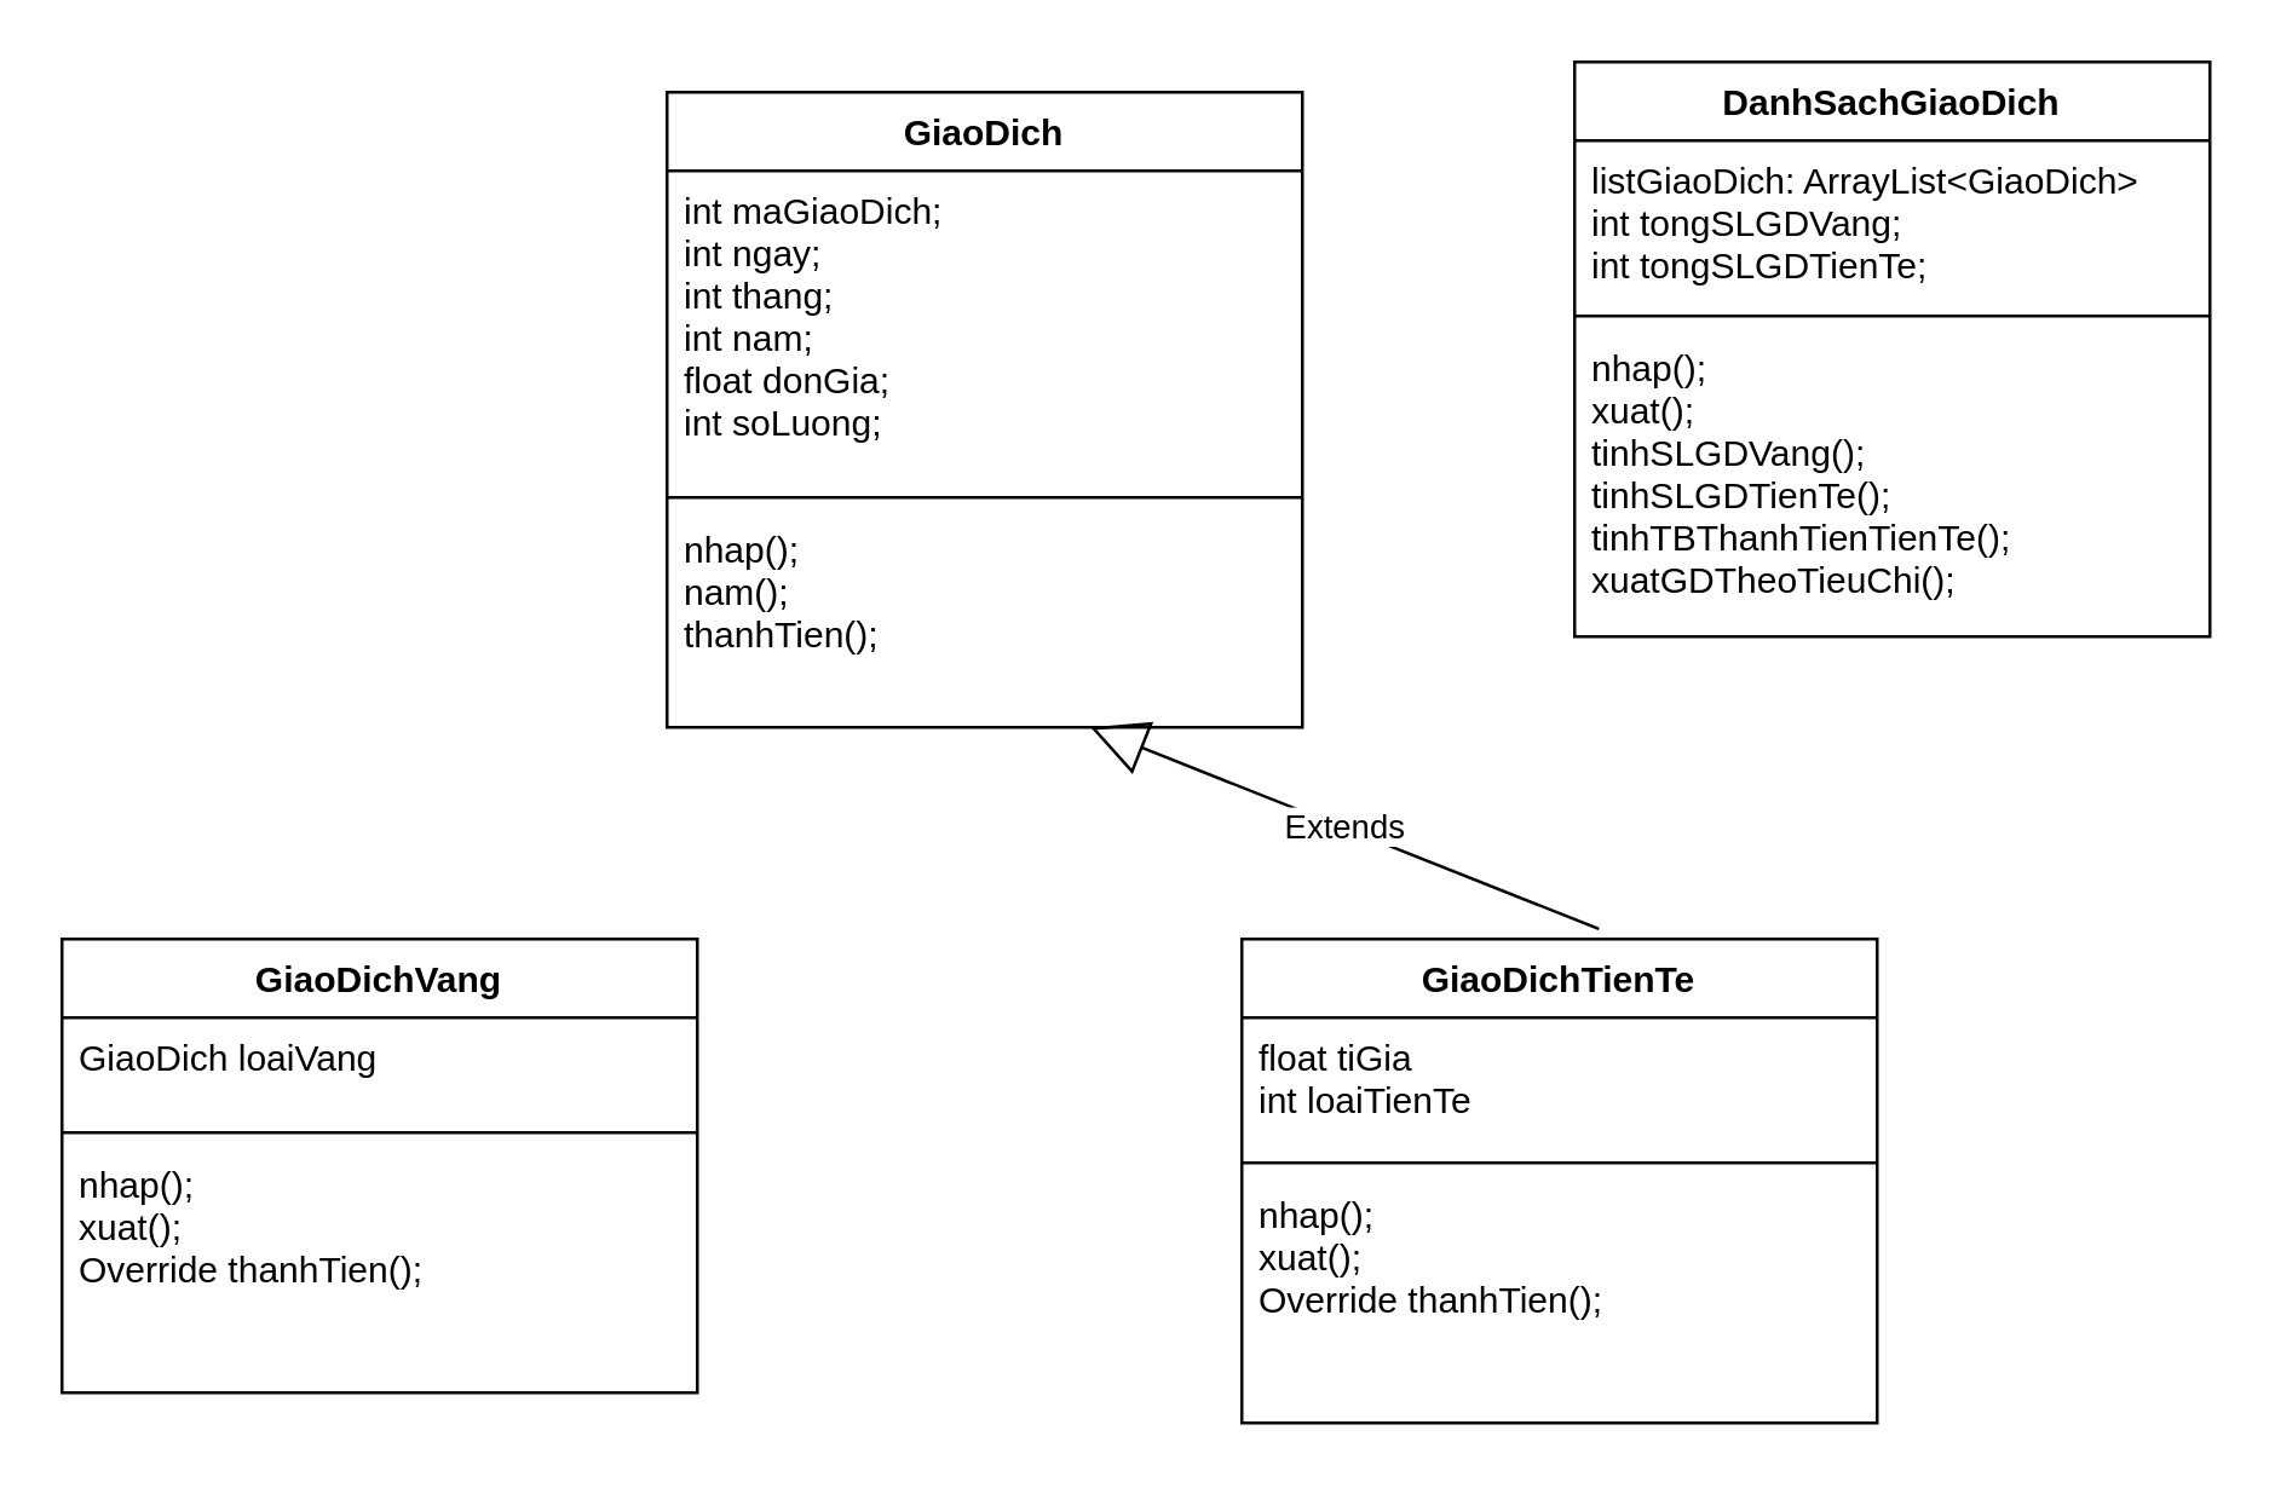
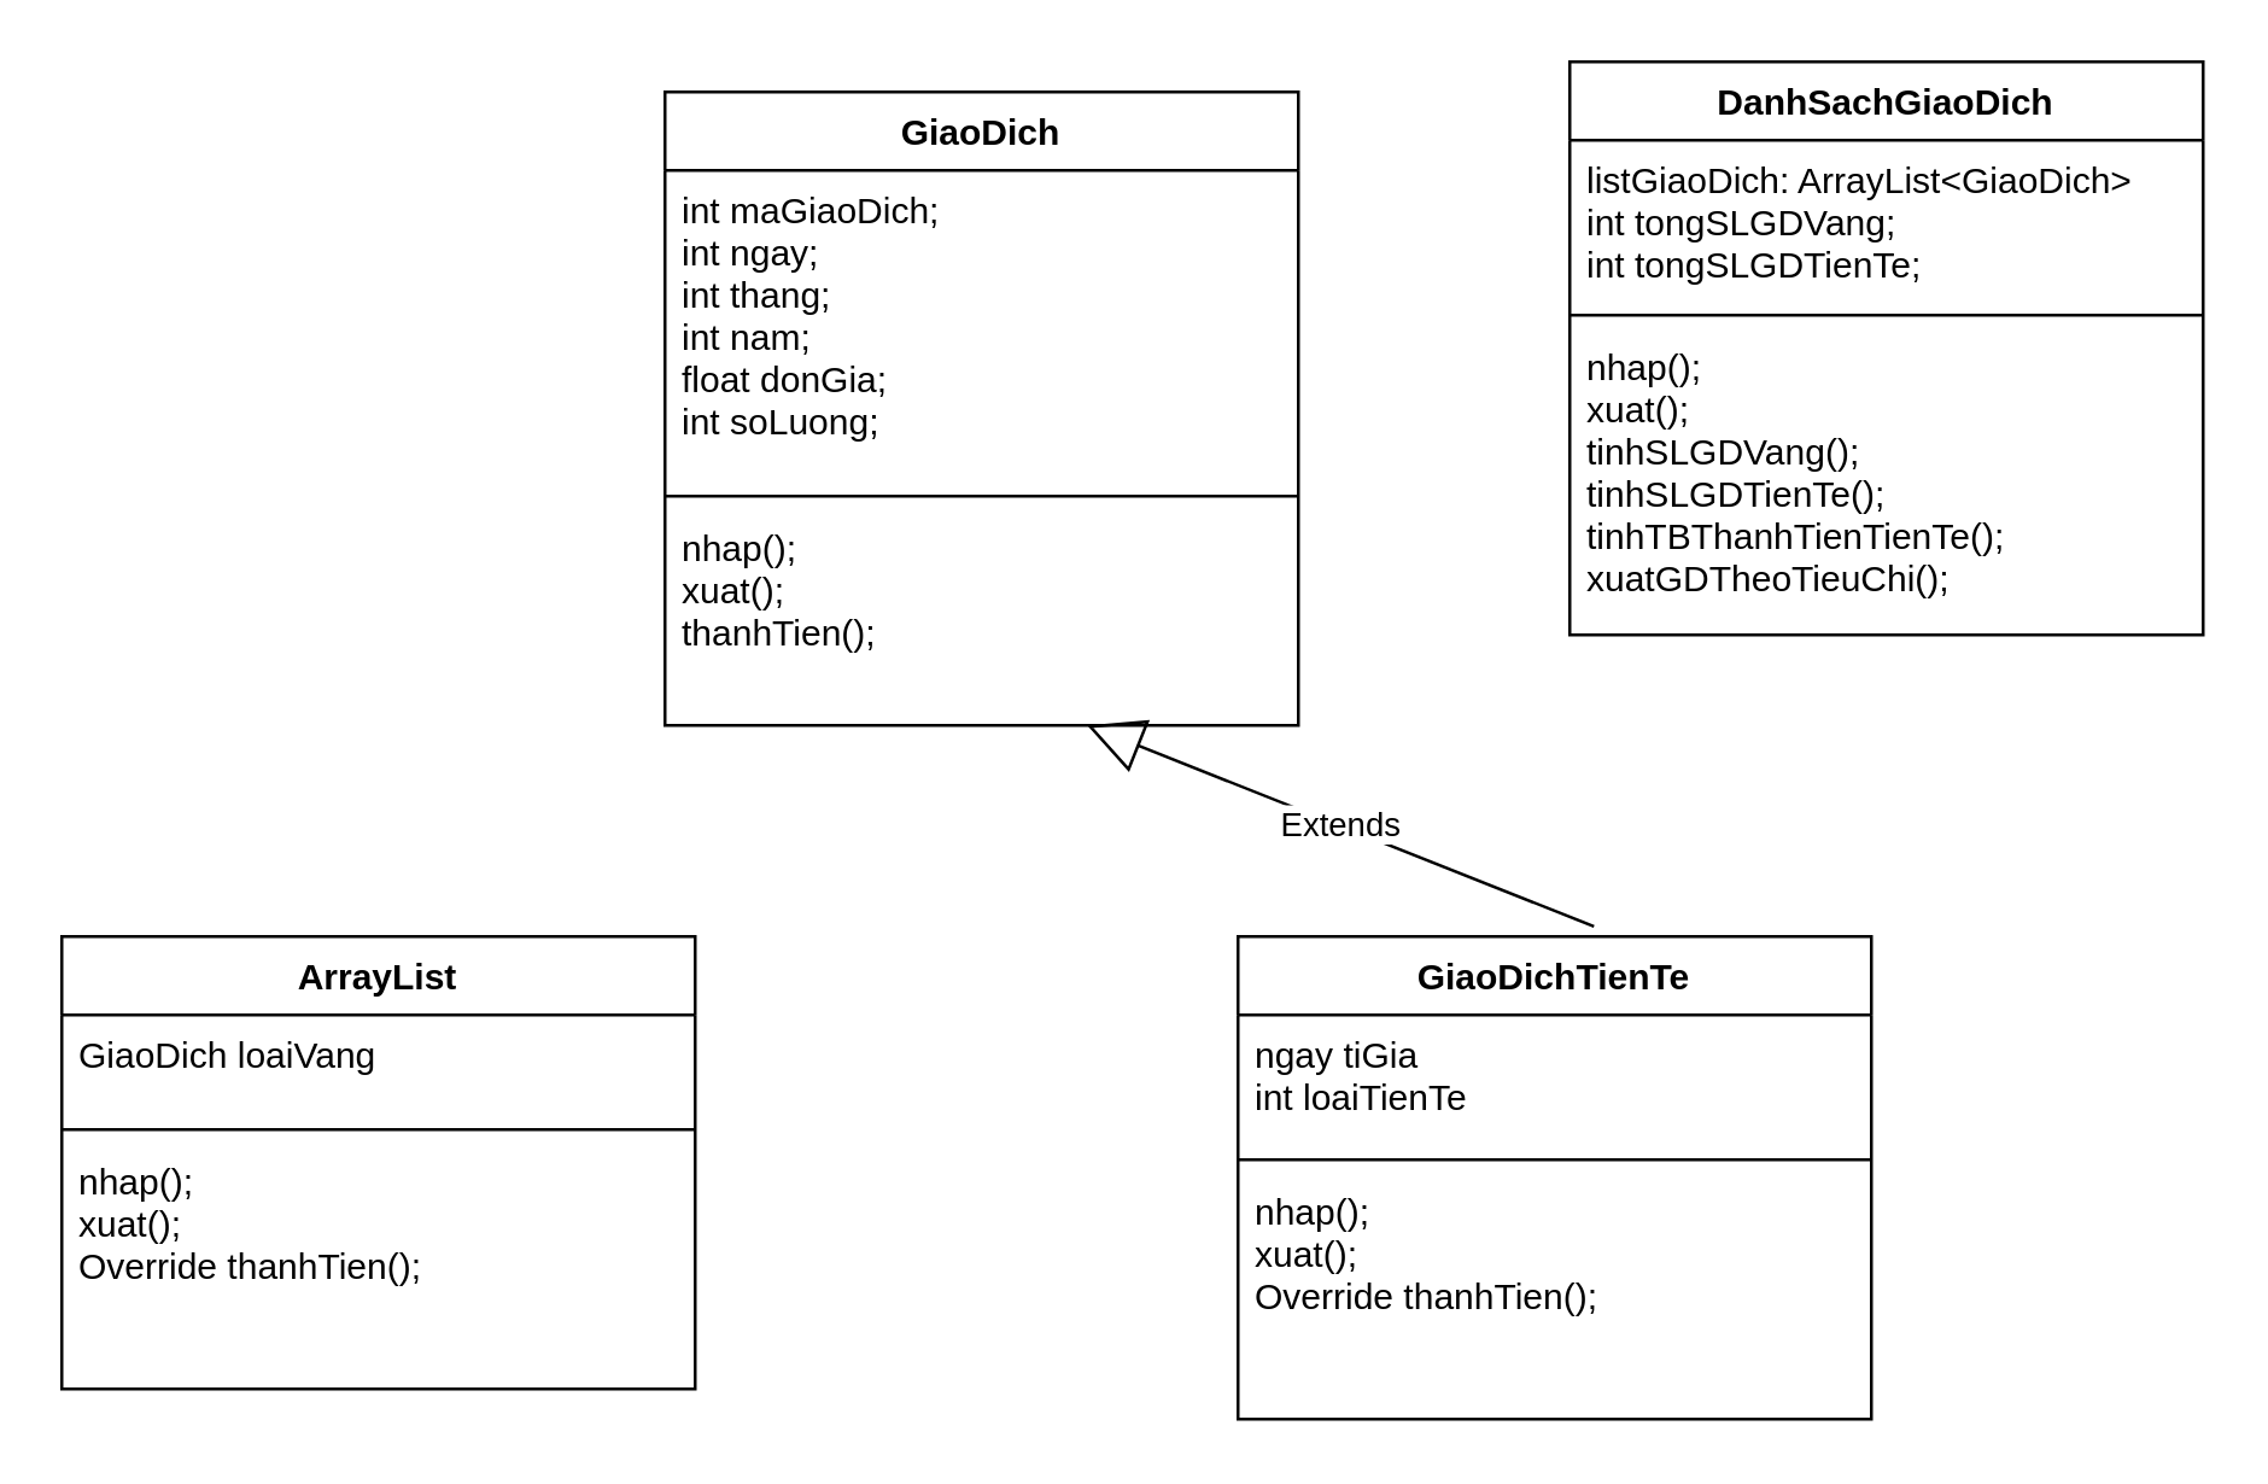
  <mxCell id="0" />
  <mxCell id="1" parent="0" />
- <mxCell id="2" value="GiaoDichVang" style="swimlane;fontStyle=1;align=center;verticalAlign=top;childLayout=stackLayout;horizontal=1;startSize=26;horizontalStack=0;resizeParent=1;resizeParentMax=0;resizeLast=0;collapsible=1;marginBottom=0;" vertex="1" parent="1"><mxGeometry x="20" y="310" width="210" height="150" as="geometry" /></mxCell>
+ <mxCell id="2" value="ArrayList" style="swimlane;fontStyle=1;align=center;verticalAlign=top;childLayout=stackLayout;horizontal=1;startSize=26;horizontalStack=0;resizeParent=1;resizeParentMax=0;resizeLast=0;collapsible=1;marginBottom=0;" vertex="1" parent="1"><mxGeometry x="20" y="310" width="210" height="150" as="geometry" /></mxCell>
  <mxCell id="3" value="GiaoDich loaiVang&#10;" style="text;strokeColor=none;fillColor=none;align=left;verticalAlign=top;spacingLeft=4;spacingRight=4;overflow=hidden;rotatable=0;points=[[0,0.5],[1,0.5]];portConstraint=eastwest;" vertex="1" parent="2"><mxGeometry y="26" width="210" height="34" as="geometry" /></mxCell>
  <mxCell id="4" value="" style="line;strokeWidth=1;fillColor=none;align=left;verticalAlign=middle;spacingTop=-1;spacingLeft=3;spacingRight=3;rotatable=0;labelPosition=right;points=[];portConstraint=eastwest;" vertex="1" parent="2"><mxGeometry y="60" width="210" height="8" as="geometry" /></mxCell>
  <mxCell id="5" value="nhap();&#10;xuat();&#10;Override thanhTien();" style="text;strokeColor=none;fillColor=none;align=left;verticalAlign=top;spacingLeft=4;spacingRight=4;overflow=hidden;rotatable=0;points=[[0,0.5],[1,0.5]];portConstraint=eastwest;" vertex="1" parent="2"><mxGeometry y="68" width="210" height="82" as="geometry" /></mxCell>
  <mxCell id="6" value="GiaoDichTienTe" style="swimlane;fontStyle=1;align=center;verticalAlign=top;childLayout=stackLayout;horizontal=1;startSize=26;horizontalStack=0;resizeParent=1;resizeParentMax=0;resizeLast=0;collapsible=1;marginBottom=0;" vertex="1" parent="1"><mxGeometry x="410" y="310" width="210" height="160" as="geometry" /></mxCell>
- <mxCell id="7" value="float tiGia&#10;int loaiTienTe" style="text;strokeColor=none;fillColor=none;align=left;verticalAlign=top;spacingLeft=4;spacingRight=4;overflow=hidden;rotatable=0;points=[[0,0.5],[1,0.5]];portConstraint=eastwest;" vertex="1" parent="6"><mxGeometry y="26" width="210" height="44" as="geometry" /></mxCell>
+ <mxCell id="7" value="ngay tiGia&#10;int loaiTienTe" style="text;strokeColor=none;fillColor=none;align=left;verticalAlign=top;spacingLeft=4;spacingRight=4;overflow=hidden;rotatable=0;points=[[0,0.5],[1,0.5]];portConstraint=eastwest;" vertex="1" parent="6"><mxGeometry y="26" width="210" height="44" as="geometry" /></mxCell>
  <mxCell id="8" value="" style="line;strokeWidth=1;fillColor=none;align=left;verticalAlign=middle;spacingTop=-1;spacingLeft=3;spacingRight=3;rotatable=0;labelPosition=right;points=[];portConstraint=eastwest;" vertex="1" parent="6"><mxGeometry y="70" width="210" height="8" as="geometry" /></mxCell>
  <mxCell id="9" value="nhap();&#10;xuat();&#10;Override thanhTien();" style="text;strokeColor=none;fillColor=none;align=left;verticalAlign=top;spacingLeft=4;spacingRight=4;overflow=hidden;rotatable=0;points=[[0,0.5],[1,0.5]];portConstraint=eastwest;" vertex="1" parent="6"><mxGeometry y="78" width="210" height="82" as="geometry" /></mxCell>
  <mxCell id="10" value="GiaoDich" style="swimlane;fontStyle=1;align=center;verticalAlign=top;childLayout=stackLayout;horizontal=1;startSize=26;horizontalStack=0;resizeParent=1;resizeParentMax=0;resizeLast=0;collapsible=1;marginBottom=0;" vertex="1" parent="1"><mxGeometry x="220" y="30" width="210" height="210" as="geometry" /></mxCell>
  <mxCell id="11" value="int maGiaoDich;&#10;int ngay;&#10;int thang;&#10;int nam;&#10;float donGia;&#10;int soLuong;&#10;" style="text;strokeColor=none;fillColor=none;align=left;verticalAlign=top;spacingLeft=4;spacingRight=4;overflow=hidden;rotatable=0;points=[[0,0.5],[1,0.5]];portConstraint=eastwest;" vertex="1" parent="10"><mxGeometry y="26" width="210" height="104" as="geometry" /></mxCell>
  <mxCell id="12" value="" style="line;strokeWidth=1;fillColor=none;align=left;verticalAlign=middle;spacingTop=-1;spacingLeft=3;spacingRight=3;rotatable=0;labelPosition=right;points=[];portConstraint=eastwest;" vertex="1" parent="10"><mxGeometry y="130" width="210" height="8" as="geometry" /></mxCell>
- <mxCell id="13" value="nhap();&#10;nam();&#10;thanhTien();" style="text;strokeColor=none;fillColor=none;align=left;verticalAlign=top;spacingLeft=4;spacingRight=4;overflow=hidden;rotatable=0;points=[[0,0.5],[1,0.5]];portConstraint=eastwest;" vertex="1" parent="10"><mxGeometry y="138" width="210" height="72" as="geometry" /></mxCell>
+ <mxCell id="13" value="nhap();&#10;xuat();&#10;thanhTien();" style="text;strokeColor=none;fillColor=none;align=left;verticalAlign=top;spacingLeft=4;spacingRight=4;overflow=hidden;rotatable=0;points=[[0,0.5],[1,0.5]];portConstraint=eastwest;" vertex="1" parent="10"><mxGeometry y="138" width="210" height="72" as="geometry" /></mxCell>
  <mxCell id="14" value="Extends" style="endArrow=block;endSize=16;endFill=0;html=1;exitX=0.562;exitY=-0.021;exitDx=0;exitDy=0;exitPerimeter=0;" edge="1" parent="1" source="6"><mxGeometry width="160" relative="1" as="geometry"><mxPoint x="135" y="320" as="sourcePoint" /><mxPoint x="360" y="240" as="targetPoint" /></mxGeometry></mxCell>
  <mxCell id="15" value="DanhSachGiaoDich" style="swimlane;fontStyle=1;align=center;verticalAlign=top;childLayout=stackLayout;horizontal=1;startSize=26;horizontalStack=0;resizeParent=1;resizeParentMax=0;resizeLast=0;collapsible=1;marginBottom=0;" vertex="1" parent="1"><mxGeometry x="520" y="20" width="210" height="190" as="geometry" /></mxCell>
  <mxCell id="16" value="listGiaoDich: ArrayList&lt;GiaoDich&gt;&#10;int tongSLGDVang;&#10;int tongSLGDTienTe;" style="text;strokeColor=none;fillColor=none;align=left;verticalAlign=top;spacingLeft=4;spacingRight=4;overflow=hidden;rotatable=0;points=[[0,0.5],[1,0.5]];portConstraint=eastwest;" vertex="1" parent="15"><mxGeometry y="26" width="210" height="54" as="geometry" /></mxCell>
  <mxCell id="17" value="" style="line;strokeWidth=1;fillColor=none;align=left;verticalAlign=middle;spacingTop=-1;spacingLeft=3;spacingRight=3;rotatable=0;labelPosition=right;points=[];portConstraint=eastwest;" vertex="1" parent="15"><mxGeometry y="80" width="210" height="8" as="geometry" /></mxCell>
  <mxCell id="18" value="nhap();&#10;xuat();&#10;tinhSLGDVang();&#10;tinhSLGDTienTe();&#10;tinhTBThanhTienTienTe();&#10;xuatGDTheoTieuChi();" style="text;strokeColor=none;fillColor=none;align=left;verticalAlign=top;spacingLeft=4;spacingRight=4;overflow=hidden;rotatable=0;points=[[0,0.5],[1,0.5]];portConstraint=eastwest;" vertex="1" parent="15"><mxGeometry y="88" width="210" height="102" as="geometry" /></mxCell>
